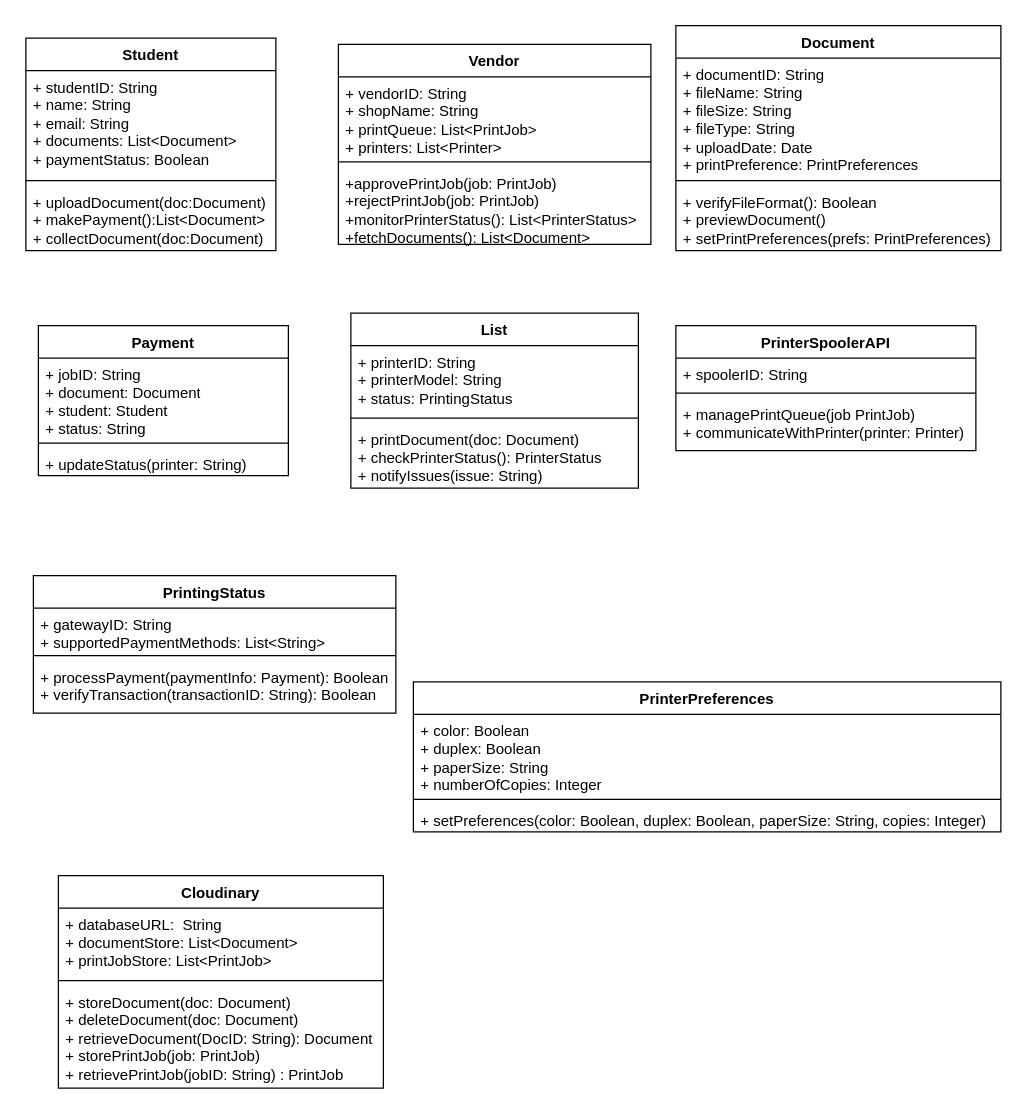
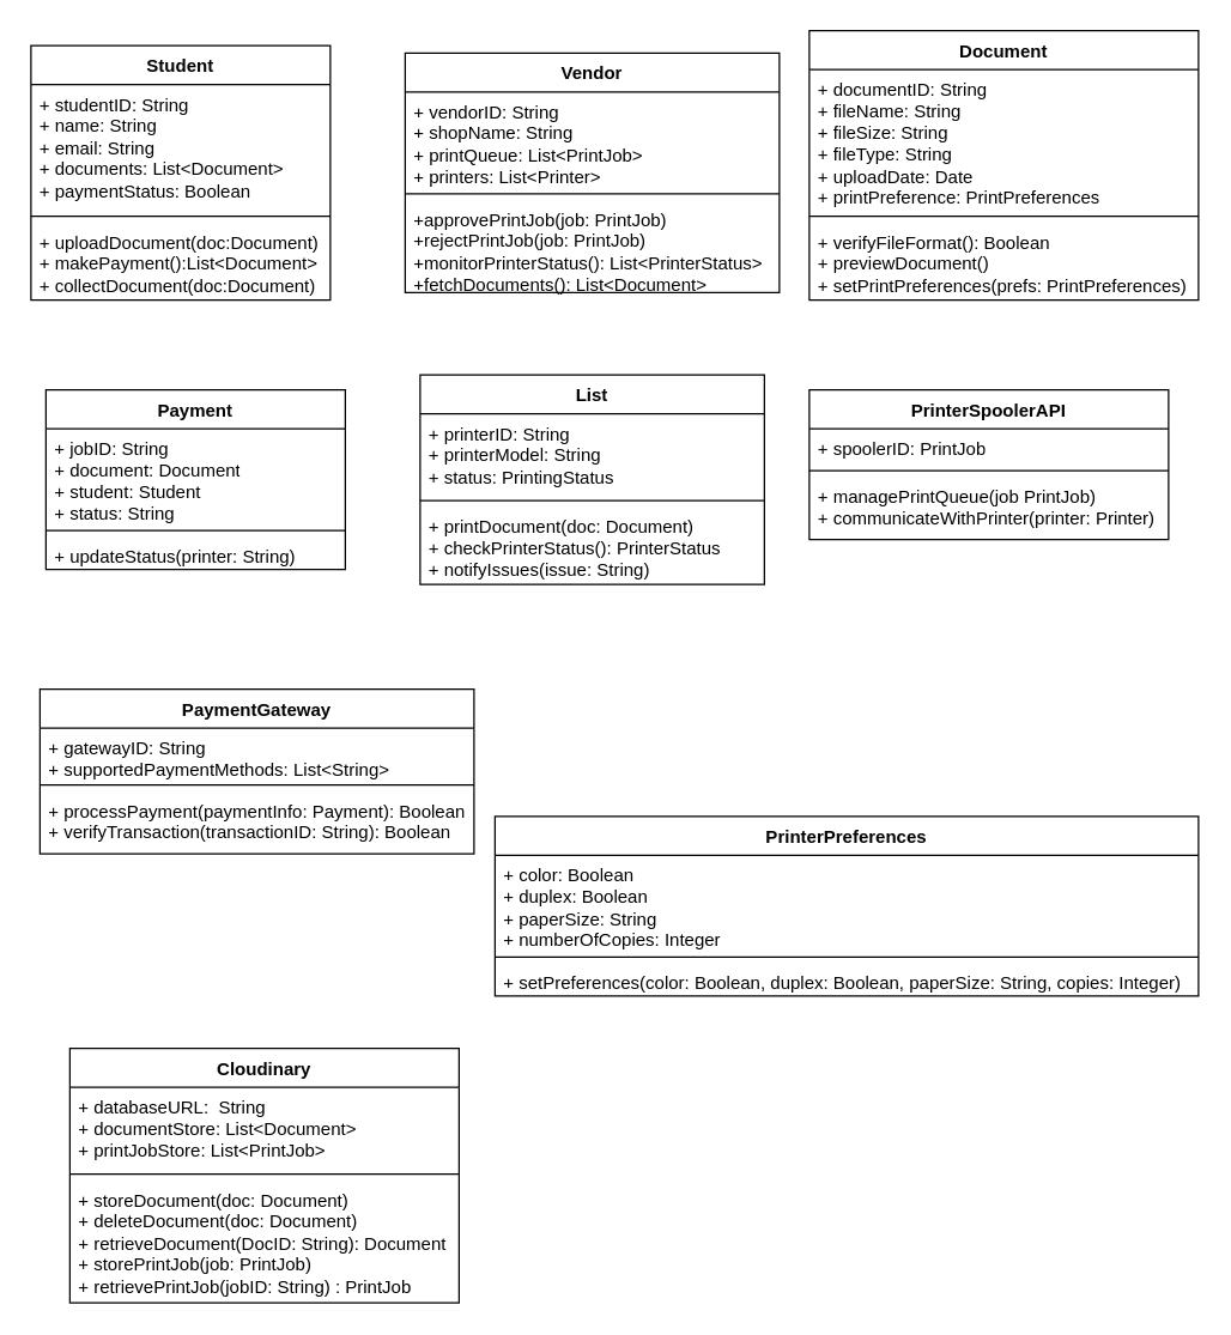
  <mxCell id="0" />
  <mxCell id="1" parent="0" />
  <mxCell id="2" value="Student" style="swimlane;fontStyle=1;align=center;verticalAlign=top;childLayout=stackLayout;horizontal=1;startSize=26;horizontalStack=0;resizeParent=1;resizeParentMax=0;resizeLast=0;collapsible=1;marginBottom=0;whiteSpace=wrap;html=1;" vertex="1" parent="1"><mxGeometry x="20" y="30" width="200" height="170" as="geometry" /></mxCell>
  <mxCell id="3" value="+ studentID: String&lt;div&gt;+ name: String&lt;br&gt;&lt;/div&gt;&lt;div&gt;+ email: String&lt;br&gt;&lt;/div&gt;&lt;div&gt;+ documents: List&amp;lt;Document&amp;gt;&lt;br&gt;&lt;/div&gt;&lt;div&gt;+ paymentStatus: Boolean&lt;br&gt;&lt;/div&gt;" style="text;strokeColor=none;fillColor=none;align=left;verticalAlign=top;spacingLeft=4;spacingRight=4;overflow=hidden;rotatable=0;points=[[0,0.5],[1,0.5]];portConstraint=eastwest;whiteSpace=wrap;html=1;" vertex="1" parent="2"><mxGeometry y="26" width="200" height="84" as="geometry" /></mxCell>
  <mxCell id="4" value="" style="line;strokeWidth=1;fillColor=none;align=left;verticalAlign=middle;spacingTop=-1;spacingLeft=3;spacingRight=3;rotatable=0;labelPosition=right;points=[];portConstraint=eastwest;strokeColor=inherit;" vertex="1" parent="2"><mxGeometry y="110" width="200" height="8" as="geometry" /></mxCell>
  <mxCell id="5" value="+ uploadDocument(doc:Document)&lt;div&gt;+ makePayment():List&amp;lt;Document&amp;gt;&lt;/div&gt;&lt;div&gt;+ collectDocument(doc:Document)&lt;br&gt;&lt;div&gt;&lt;br&gt;&lt;/div&gt;&lt;/div&gt;" style="text;strokeColor=none;fillColor=none;align=left;verticalAlign=top;spacingLeft=4;spacingRight=4;overflow=hidden;rotatable=0;points=[[0,0.5],[1,0.5]];portConstraint=eastwest;whiteSpace=wrap;html=1;" vertex="1" parent="2"><mxGeometry y="118" width="200" height="52" as="geometry" /></mxCell>
  <mxCell id="6" value="Vendor" style="swimlane;fontStyle=1;align=center;verticalAlign=top;childLayout=stackLayout;horizontal=1;startSize=26;horizontalStack=0;resizeParent=1;resizeParentMax=0;resizeLast=0;collapsible=1;marginBottom=0;whiteSpace=wrap;html=1;" vertex="1" parent="1"><mxGeometry x="270" y="35" width="250" height="160" as="geometry" /></mxCell>
  <mxCell id="7" value="+ vendorID: String&lt;div&gt;+ shopName: String&lt;br&gt;&lt;/div&gt;&lt;div&gt;+ printQueue: List&amp;lt;PrintJob&amp;gt;&lt;br&gt;&lt;/div&gt;&lt;div&gt;+ printers: List&amp;lt;Printer&amp;gt;&lt;/div&gt;" style="text;strokeColor=none;fillColor=none;align=left;verticalAlign=top;spacingLeft=4;spacingRight=4;overflow=hidden;rotatable=0;points=[[0,0.5],[1,0.5]];portConstraint=eastwest;whiteSpace=wrap;html=1;" vertex="1" parent="6"><mxGeometry y="26" width="250" height="64" as="geometry" /></mxCell>
  <mxCell id="8" value="" style="line;strokeWidth=1;fillColor=none;align=left;verticalAlign=middle;spacingTop=-1;spacingLeft=3;spacingRight=3;rotatable=0;labelPosition=right;points=[];portConstraint=eastwest;strokeColor=inherit;" vertex="1" parent="6"><mxGeometry y="90" width="250" height="8" as="geometry" /></mxCell>
  <mxCell id="9" value="&lt;div&gt;&lt;div&gt;+approvePrintJob(job: PrintJob)&lt;/div&gt;&lt;/div&gt;&lt;div&gt;+rejectPrintJob(job: PrintJob)&lt;/div&gt;&lt;div&gt;+monitorPrinterStatus(): List&amp;lt;PrinterStatus&amp;gt;&lt;/div&gt;&lt;div&gt;+fetchDocuments(): List&amp;lt;Document&amp;gt;&lt;/div&gt;" style="text;strokeColor=none;fillColor=none;align=left;verticalAlign=top;spacingLeft=4;spacingRight=4;overflow=hidden;rotatable=0;points=[[0,0.5],[1,0.5]];portConstraint=eastwest;whiteSpace=wrap;html=1;" vertex="1" parent="6"><mxGeometry y="98" width="250" height="62" as="geometry" /></mxCell>
  <mxCell id="10" value="Document" style="swimlane;fontStyle=1;align=center;verticalAlign=top;childLayout=stackLayout;horizontal=1;startSize=26;horizontalStack=0;resizeParent=1;resizeParentMax=0;resizeLast=0;collapsible=1;marginBottom=0;whiteSpace=wrap;html=1;" vertex="1" parent="1"><mxGeometry x="540" y="20" width="260" height="180" as="geometry" /></mxCell>
  <mxCell id="11" value="+ documentID: String&lt;div&gt;+ fileName: String&lt;br&gt;&lt;/div&gt;&lt;div&gt;+ fileSize: String&lt;br&gt;&lt;/div&gt;&lt;div&gt;+ fileType: String&lt;/div&gt;&lt;div&gt;+ uploadDate: Date&lt;/div&gt;&lt;div&gt;+ printPreference: P&lt;span style=&quot;background-color: initial;&quot;&gt;rintPreferences&lt;/span&gt;&lt;/div&gt;" style="text;strokeColor=none;fillColor=none;align=left;verticalAlign=top;spacingLeft=4;spacingRight=4;overflow=hidden;rotatable=0;points=[[0,0.5],[1,0.5]];portConstraint=eastwest;whiteSpace=wrap;html=1;" vertex="1" parent="10"><mxGeometry y="26" width="260" height="94" as="geometry" /></mxCell>
  <mxCell id="12" value="" style="line;strokeWidth=1;fillColor=none;align=left;verticalAlign=middle;spacingTop=-1;spacingLeft=3;spacingRight=3;rotatable=0;labelPosition=right;points=[];portConstraint=eastwest;strokeColor=inherit;" vertex="1" parent="10"><mxGeometry y="120" width="260" height="8" as="geometry" /></mxCell>
  <mxCell id="13" value="&lt;div&gt;&lt;div&gt;+ verifyFileFormat(): Boolean&lt;/div&gt;&lt;/div&gt;&lt;div&gt;+ previewDocument()&lt;/div&gt;&lt;div&gt;+&amp;nbsp;setPrintPreferences(prefs: PrintPreferences)&lt;/div&gt;" style="text;strokeColor=none;fillColor=none;align=left;verticalAlign=top;spacingLeft=4;spacingRight=4;overflow=hidden;rotatable=0;points=[[0,0.5],[1,0.5]];portConstraint=eastwest;whiteSpace=wrap;html=1;" vertex="1" parent="10"><mxGeometry y="128" width="260" height="52" as="geometry" /></mxCell>
  <mxCell id="14" value="Payment" style="swimlane;fontStyle=1;align=center;verticalAlign=top;childLayout=stackLayout;horizontal=1;startSize=26;horizontalStack=0;resizeParent=1;resizeParentMax=0;resizeLast=0;collapsible=1;marginBottom=0;whiteSpace=wrap;html=1;" vertex="1" parent="1"><mxGeometry x="30" y="260" width="200" height="120" as="geometry" /></mxCell>
  <mxCell id="15" value="+ jobID: String&lt;div&gt;+ document: D&lt;span style=&quot;background-color: initial;&quot;&gt;ocument&lt;/span&gt;&lt;/div&gt;&lt;div&gt;&lt;span style=&quot;background-color: initial;&quot;&gt;+ student: Student&lt;/span&gt;&lt;/div&gt;&lt;div&gt;&lt;span style=&quot;background-color: initial;&quot;&gt;+ status: String&lt;/span&gt;&lt;/div&gt;" style="text;strokeColor=none;fillColor=none;align=left;verticalAlign=top;spacingLeft=4;spacingRight=4;overflow=hidden;rotatable=0;points=[[0,0.5],[1,0.5]];portConstraint=eastwest;whiteSpace=wrap;html=1;" vertex="1" parent="14"><mxGeometry y="26" width="200" height="64" as="geometry" /></mxCell>
  <mxCell id="16" value="" style="line;strokeWidth=1;fillColor=none;align=left;verticalAlign=middle;spacingTop=-1;spacingLeft=3;spacingRight=3;rotatable=0;labelPosition=right;points=[];portConstraint=eastwest;strokeColor=inherit;" vertex="1" parent="14"><mxGeometry y="90" width="200" height="8" as="geometry" /></mxCell>
  <mxCell id="17" value="&lt;div&gt;&lt;div&gt;+ updateStatus(printer: String)&lt;/div&gt;&lt;/div&gt;" style="text;strokeColor=none;fillColor=none;align=left;verticalAlign=top;spacingLeft=4;spacingRight=4;overflow=hidden;rotatable=0;points=[[0,0.5],[1,0.5]];portConstraint=eastwest;whiteSpace=wrap;html=1;" vertex="1" parent="14"><mxGeometry y="98" width="200" height="22" as="geometry" /></mxCell>
  <mxCell id="18" value="List" style="swimlane;fontStyle=1;align=center;verticalAlign=top;childLayout=stackLayout;horizontal=1;startSize=26;horizontalStack=0;resizeParent=1;resizeParentMax=0;resizeLast=0;collapsible=1;marginBottom=0;whiteSpace=wrap;html=1;" vertex="1" parent="1"><mxGeometry x="280" y="250" width="230" height="140" as="geometry" /></mxCell>
  <mxCell id="19" value="+ printerID: String&lt;div&gt;+ printerModel: String&lt;br&gt;&lt;/div&gt;&lt;div&gt;+ status: PrintingStatus&lt;/div&gt;" style="text;strokeColor=none;fillColor=none;align=left;verticalAlign=top;spacingLeft=4;spacingRight=4;overflow=hidden;rotatable=0;points=[[0,0.5],[1,0.5]];portConstraint=eastwest;whiteSpace=wrap;html=1;" vertex="1" parent="18"><mxGeometry y="26" width="230" height="54" as="geometry" /></mxCell>
  <mxCell id="20" value="" style="line;strokeWidth=1;fillColor=none;align=left;verticalAlign=middle;spacingTop=-1;spacingLeft=3;spacingRight=3;rotatable=0;labelPosition=right;points=[];portConstraint=eastwest;strokeColor=inherit;" vertex="1" parent="18"><mxGeometry y="80" width="230" height="8" as="geometry" /></mxCell>
  <mxCell id="21" value="+ printDocument(doc: Document)&lt;div&gt;+ checkPrinterStatus(): PrinterStatus&lt;/div&gt;&lt;div&gt;+ notifyIssues(issue: String)&lt;/div&gt;" style="text;strokeColor=none;fillColor=none;align=left;verticalAlign=top;spacingLeft=4;spacingRight=4;overflow=hidden;rotatable=0;points=[[0,0.5],[1,0.5]];portConstraint=eastwest;whiteSpace=wrap;html=1;" vertex="1" parent="18"><mxGeometry y="88" width="230" height="52" as="geometry" /></mxCell>
- <mxCell id="22" value="PrintingStatus" style="swimlane;fontStyle=1;align=center;verticalAlign=top;childLayout=stackLayout;horizontal=1;startSize=26;horizontalStack=0;resizeParent=1;resizeParentMax=0;resizeLast=0;collapsible=1;marginBottom=0;whiteSpace=wrap;html=1;" vertex="1" parent="1"><mxGeometry x="26" y="460" width="290" height="110" as="geometry" /></mxCell>
+ <mxCell id="22" value="PaymentGateway" style="swimlane;fontStyle=1;align=center;verticalAlign=top;childLayout=stackLayout;horizontal=1;startSize=26;horizontalStack=0;resizeParent=1;resizeParentMax=0;resizeLast=0;collapsible=1;marginBottom=0;whiteSpace=wrap;html=1;" vertex="1" parent="1"><mxGeometry x="26" y="460" width="290" height="110" as="geometry" /></mxCell>
  <mxCell id="23" value="+ gatewayID: String&lt;div&gt;+ supportedPaymentMethods: List&amp;lt;String&amp;gt;&lt;br&gt;&lt;/div&gt;" style="text;strokeColor=none;fillColor=none;align=left;verticalAlign=top;spacingLeft=4;spacingRight=4;overflow=hidden;rotatable=0;points=[[0,0.5],[1,0.5]];portConstraint=eastwest;whiteSpace=wrap;html=1;" vertex="1" parent="22"><mxGeometry y="26" width="290" height="34" as="geometry" /></mxCell>
  <mxCell id="24" value="" style="line;strokeWidth=1;fillColor=none;align=left;verticalAlign=middle;spacingTop=-1;spacingLeft=3;spacingRight=3;rotatable=0;labelPosition=right;points=[];portConstraint=eastwest;strokeColor=inherit;" vertex="1" parent="22"><mxGeometry y="60" width="290" height="8" as="geometry" /></mxCell>
  <mxCell id="25" value="&lt;div&gt;&lt;div&gt;+ processPayment(paymentInfo: Payment): Boolean&lt;/div&gt;&lt;/div&gt;&lt;div&gt;+ verifyTransaction(transactionID: String): Boolean&lt;/div&gt;" style="text;strokeColor=none;fillColor=none;align=left;verticalAlign=top;spacingLeft=4;spacingRight=4;overflow=hidden;rotatable=0;points=[[0,0.5],[1,0.5]];portConstraint=eastwest;whiteSpace=wrap;html=1;" vertex="1" parent="22"><mxGeometry y="68" width="290" height="42" as="geometry" /></mxCell>
  <mxCell id="26" value="PrinterPreferences" style="swimlane;fontStyle=1;align=center;verticalAlign=top;childLayout=stackLayout;horizontal=1;startSize=26;horizontalStack=0;resizeParent=1;resizeParentMax=0;resizeLast=0;collapsible=1;marginBottom=0;whiteSpace=wrap;html=1;" vertex="1" parent="1"><mxGeometry x="330" y="545" width="470" height="120" as="geometry" /></mxCell>
  <mxCell id="27" value="+ color: Boolean&lt;div&gt;+ duplex: Boolean&lt;/div&gt;&lt;div&gt;+ paperSize: String&lt;/div&gt;&lt;div&gt;+ numberOfCopies: Integer&lt;/div&gt;" style="text;strokeColor=none;fillColor=none;align=left;verticalAlign=top;spacingLeft=4;spacingRight=4;overflow=hidden;rotatable=0;points=[[0,0.5],[1,0.5]];portConstraint=eastwest;whiteSpace=wrap;html=1;" vertex="1" parent="26"><mxGeometry y="26" width="470" height="64" as="geometry" /></mxCell>
  <mxCell id="28" value="" style="line;strokeWidth=1;fillColor=none;align=left;verticalAlign=middle;spacingTop=-1;spacingLeft=3;spacingRight=3;rotatable=0;labelPosition=right;points=[];portConstraint=eastwest;strokeColor=inherit;" vertex="1" parent="26"><mxGeometry y="90" width="470" height="8" as="geometry" /></mxCell>
  <mxCell id="29" value="&lt;div&gt;&lt;div&gt;+&amp;nbsp;setPreferences(color: Boolean, duplex: Boolean, paperSize: String, copies: Integer)&lt;/div&gt;&lt;/div&gt;" style="text;strokeColor=none;fillColor=none;align=left;verticalAlign=top;spacingLeft=4;spacingRight=4;overflow=hidden;rotatable=0;points=[[0,0.5],[1,0.5]];portConstraint=eastwest;whiteSpace=wrap;html=1;" vertex="1" parent="26"><mxGeometry y="98" width="470" height="22" as="geometry" /></mxCell>
  <mxCell id="30" value="PrinterSpoolerAPI" style="swimlane;fontStyle=1;align=center;verticalAlign=top;childLayout=stackLayout;horizontal=1;startSize=26;horizontalStack=0;resizeParent=1;resizeParentMax=0;resizeLast=0;collapsible=1;marginBottom=0;whiteSpace=wrap;html=1;" vertex="1" parent="1"><mxGeometry x="540" y="260" width="240" height="100" as="geometry" /></mxCell>
- <mxCell id="31" value="+ spoolerID: String" style="text;strokeColor=none;fillColor=none;align=left;verticalAlign=top;spacingLeft=4;spacingRight=4;overflow=hidden;rotatable=0;points=[[0,0.5],[1,0.5]];portConstraint=eastwest;whiteSpace=wrap;html=1;" vertex="1" parent="30"><mxGeometry y="26" width="240" height="24" as="geometry" /></mxCell>
+ <mxCell id="31" value="+ spoolerID: PrintJob" style="text;strokeColor=none;fillColor=none;align=left;verticalAlign=top;spacingLeft=4;spacingRight=4;overflow=hidden;rotatable=0;points=[[0,0.5],[1,0.5]];portConstraint=eastwest;whiteSpace=wrap;html=1;" vertex="1" parent="30"><mxGeometry y="26" width="240" height="24" as="geometry" /></mxCell>
  <mxCell id="32" value="" style="line;strokeWidth=1;fillColor=none;align=left;verticalAlign=middle;spacingTop=-1;spacingLeft=3;spacingRight=3;rotatable=0;labelPosition=right;points=[];portConstraint=eastwest;strokeColor=inherit;" vertex="1" parent="30"><mxGeometry y="50" width="240" height="8" as="geometry" /></mxCell>
  <mxCell id="33" value="+ managePrintQueue(job PrintJob)&lt;div&gt;+ communicateWithPrinter(printer: Printer)&lt;/div&gt;" style="text;strokeColor=none;fillColor=none;align=left;verticalAlign=top;spacingLeft=4;spacingRight=4;overflow=hidden;rotatable=0;points=[[0,0.5],[1,0.5]];portConstraint=eastwest;whiteSpace=wrap;html=1;" vertex="1" parent="30"><mxGeometry y="58" width="240" height="42" as="geometry" /></mxCell>
  <mxCell id="34" value="Cloudinary" style="swimlane;fontStyle=1;align=center;verticalAlign=top;childLayout=stackLayout;horizontal=1;startSize=26;horizontalStack=0;resizeParent=1;resizeParentMax=0;resizeLast=0;collapsible=1;marginBottom=0;whiteSpace=wrap;html=1;" vertex="1" parent="1"><mxGeometry x="46" y="700" width="260" height="170" as="geometry" /></mxCell>
  <mxCell id="35" value="+ databaseURL:&amp;nbsp; String&lt;div&gt;+ documentStore: List&amp;lt;Document&amp;gt;&lt;/div&gt;&lt;div&gt;+ printJobStore: List&amp;lt;PrintJob&amp;gt;&lt;/div&gt;" style="text;strokeColor=none;fillColor=none;align=left;verticalAlign=top;spacingLeft=4;spacingRight=4;overflow=hidden;rotatable=0;points=[[0,0.5],[1,0.5]];portConstraint=eastwest;whiteSpace=wrap;html=1;" vertex="1" parent="34"><mxGeometry y="26" width="260" height="54" as="geometry" /></mxCell>
  <mxCell id="36" value="" style="line;strokeWidth=1;fillColor=none;align=left;verticalAlign=middle;spacingTop=-1;spacingLeft=3;spacingRight=3;rotatable=0;labelPosition=right;points=[];portConstraint=eastwest;strokeColor=inherit;" vertex="1" parent="34"><mxGeometry y="80" width="260" height="8" as="geometry" /></mxCell>
  <mxCell id="37" value="&lt;div&gt;&lt;div&gt;+ storeDocument(doc: Document)&lt;/div&gt;&lt;/div&gt;&lt;div&gt;+ deleteDocument(doc: Document)&lt;/div&gt;&lt;div&gt;+ retrieveDocument(DocID: String): Document&lt;/div&gt;&lt;div&gt;+ storePrintJob(job: PrintJob)&lt;/div&gt;&lt;div&gt;+ retrievePrintJob(jobID: String) : PrintJob&lt;/div&gt;" style="text;strokeColor=none;fillColor=none;align=left;verticalAlign=top;spacingLeft=4;spacingRight=4;overflow=hidden;rotatable=0;points=[[0,0.5],[1,0.5]];portConstraint=eastwest;whiteSpace=wrap;html=1;" vertex="1" parent="34"><mxGeometry y="88" width="260" height="82" as="geometry" /></mxCell>
